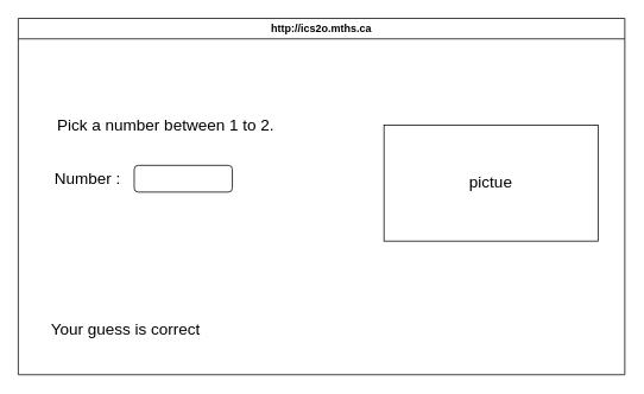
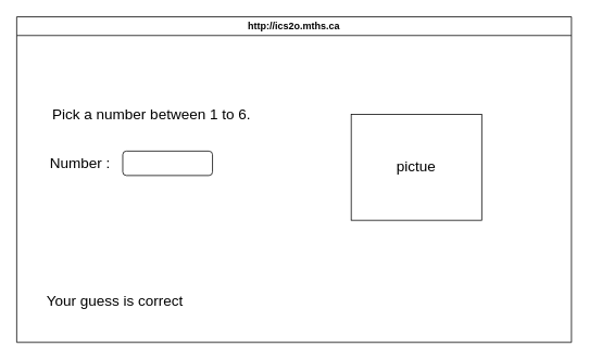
  <mxCell id="0" />
  <mxCell id="1" parent="0" />
  <mxCell id="2" value="http://ics2o.mths.ca" style="swimlane;whiteSpace=wrap;html=1;" parent="1" vertex="1"><mxGeometry x="20" y="20" width="680" height="400" as="geometry" /></mxCell>
- <mxCell id="3" value="Pick a number between 1 to 2." style="text;html=1;align=center;verticalAlign=middle;resizable=0;points=[];autosize=1;strokeColor=none;fillColor=none;fontSize=18;" parent="2" vertex="1"><mxGeometry x="30" y="100" width="270" height="40" as="geometry" /></mxCell>
+ <mxCell id="3" value="Pick a number between 1 to 6." style="text;html=1;align=center;verticalAlign=middle;resizable=0;points=[];autosize=1;strokeColor=none;fillColor=none;fontSize=18;" parent="2" vertex="1"><mxGeometry x="30" y="100" width="270" height="40" as="geometry" /></mxCell>
  <mxCell id="4" value="&lt;font style=&quot;font-size: 18px;&quot;&gt;Number :&amp;nbsp;&lt;/font&gt;" style="text;html=1;align=center;verticalAlign=middle;resizable=0;points=[];autosize=1;strokeColor=none;fillColor=none;fontSize=18;" parent="2" vertex="1"><mxGeometry x="30" y="160" width="100" height="40" as="geometry" /></mxCell>
  <mxCell id="5" value="" style="rounded=1;whiteSpace=wrap;html=1;fontSize=18;" vertex="1" parent="2"><mxGeometry x="130" y="165" width="110" height="30" as="geometry" /></mxCell>
- <mxCell id="6" value="pictue" style="rounded=0;whiteSpace=wrap;html=1;fontSize=18;" vertex="1" parent="2"><mxGeometry x="410" y="120" width="240" height="130" as="geometry" /></mxCell>
+ <mxCell id="6" value="pictue" style="rounded=0;whiteSpace=wrap;html=1;fontSize=18;" vertex="1" parent="2"><mxGeometry x="410" y="120" width="160" height="130" as="geometry" /></mxCell>
  <mxCell id="7" value="Your guess is correct" style="text;html=1;align=center;verticalAlign=middle;resizable=0;points=[];autosize=1;strokeColor=none;fillColor=none;fontSize=18;" vertex="1" parent="2"><mxGeometry x="25" y="330" width="190" height="40" as="geometry" /></mxCell>
